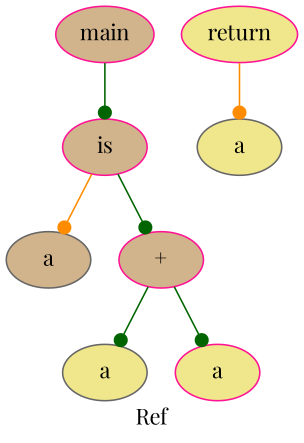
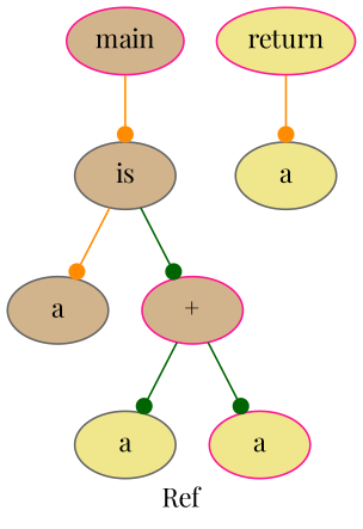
  digraph {
    fontname="Playfair Display"
    label=Ref
    node [color=deeppink fillcolor=tan fontname="Playfair Display" style=filled]
    edge [arrowhead=dot color=darkgreen fontname="Playfair Display"]
    n1 [label=main]
-   n2 [label=is]
+   n2 [color=gray40 label=is]
    n3 [color=gray40 label=a]
    n4 [label="+"]
    n5 [color=gray40 fillcolor=khaki label=a]
    n6 [fillcolor=khaki label=a]
    n7 [fillcolor=khaki label=return]
    n8 [color=gray40 fillcolor=khaki label=a]
-   n1 -> n2
+   n1 -> n2 [color=darkorange]
    n2 -> n3 [color=darkorange]
    n2 -> n4
    n4 -> n5
    n4 -> n6
    n7 -> n8 [color=darkorange]
  }
